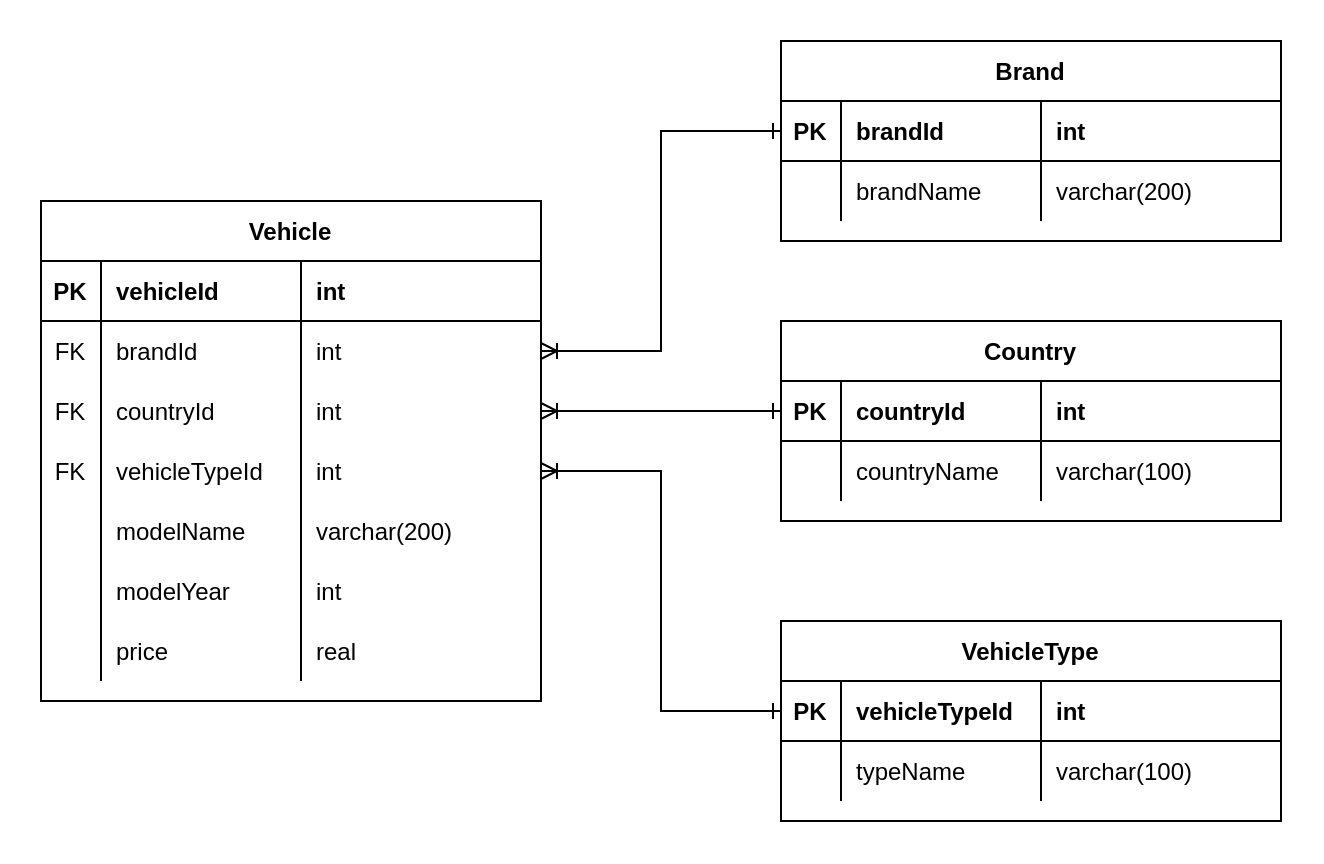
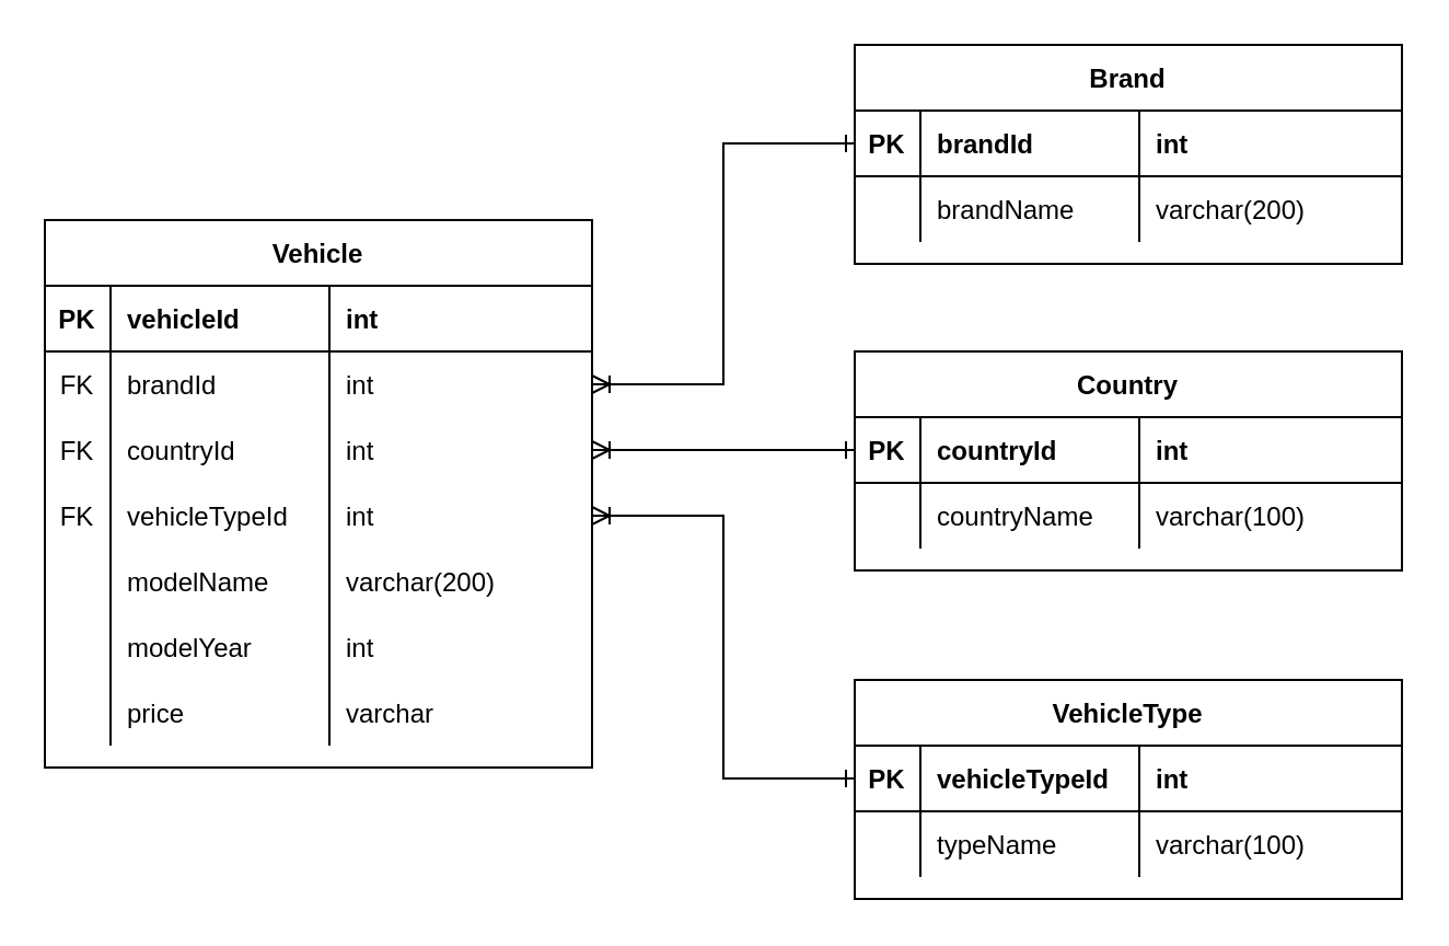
  <mxCell id="0" />
  <mxCell id="1" parent="0" />
  <mxCell id="2" value="Vehicle" style="shape=table;startSize=30;container=1;collapsible=1;childLayout=tableLayout;fixedRows=1;rowLines=0;fontStyle=1;align=center;resizeLast=1;" vertex="1" parent="1"><mxGeometry x="20" y="100" width="250" height="250" as="geometry" /></mxCell>
  <mxCell id="3" value="" style="shape=tableRow;horizontal=0;startSize=0;swimlaneHead=0;swimlaneBody=0;fillColor=none;collapsible=0;dropTarget=0;points=[[0,0.5],[1,0.5]];portConstraint=eastwest;top=0;left=0;right=0;bottom=1;" vertex="1" parent="2"><mxGeometry y="30" width="250" height="30" as="geometry" /></mxCell>
  <mxCell id="4" value="PK" style="shape=partialRectangle;connectable=0;fillColor=none;top=0;left=0;bottom=0;right=0;fontStyle=1;overflow=hidden;" vertex="1" parent="3"><mxGeometry width="30" height="30" as="geometry"><mxRectangle width="30" height="30" as="alternateBounds" /></mxGeometry></mxCell>
  <mxCell id="5" value="vehicleId" style="shape=partialRectangle;connectable=0;fillColor=none;top=0;left=0;bottom=0;right=0;align=left;spacingLeft=6;fontStyle=1;overflow=hidden;" vertex="1" parent="3"><mxGeometry x="30" width="100" height="30" as="geometry"><mxRectangle width="100" height="30" as="alternateBounds" /></mxGeometry></mxCell>
  <mxCell id="6" value="int" style="shape=partialRectangle;connectable=0;fillColor=none;top=0;left=0;bottom=0;right=0;align=left;spacingLeft=6;fontStyle=1;overflow=hidden;" vertex="1" parent="3"><mxGeometry x="130" width="120" height="30" as="geometry"><mxRectangle width="120" height="30" as="alternateBounds" /></mxGeometry></mxCell>
  <mxCell id="7" style="shape=tableRow;horizontal=0;startSize=0;swimlaneHead=0;swimlaneBody=0;fillColor=none;collapsible=0;dropTarget=0;points=[[0,0.5],[1,0.5]];portConstraint=eastwest;top=0;left=0;right=0;bottom=0;" vertex="1" parent="2"><mxGeometry y="60" width="250" height="30" as="geometry" /></mxCell>
  <mxCell id="8" value="FK" style="shape=partialRectangle;connectable=0;fillColor=none;top=0;left=0;bottom=0;right=0;editable=1;overflow=hidden;" vertex="1" parent="7"><mxGeometry width="30" height="30" as="geometry"><mxRectangle width="30" height="30" as="alternateBounds" /></mxGeometry></mxCell>
  <mxCell id="9" value="brandId" style="shape=partialRectangle;connectable=0;fillColor=none;top=0;left=0;bottom=0;right=0;align=left;spacingLeft=6;overflow=hidden;" vertex="1" parent="7"><mxGeometry x="30" width="100" height="30" as="geometry"><mxRectangle width="100" height="30" as="alternateBounds" /></mxGeometry></mxCell>
  <mxCell id="10" value="int" style="shape=partialRectangle;connectable=0;fillColor=none;top=0;left=0;bottom=0;right=0;align=left;spacingLeft=6;overflow=hidden;" vertex="1" parent="7"><mxGeometry x="130" width="120" height="30" as="geometry"><mxRectangle width="120" height="30" as="alternateBounds" /></mxGeometry></mxCell>
  <mxCell id="11" value="" style="shape=tableRow;horizontal=0;startSize=0;swimlaneHead=0;swimlaneBody=0;fillColor=none;collapsible=0;dropTarget=0;points=[[0,0.5],[1,0.5]];portConstraint=eastwest;top=0;left=0;right=0;bottom=0;" vertex="1" parent="2"><mxGeometry y="90" width="250" height="30" as="geometry" /></mxCell>
  <mxCell id="12" value="FK" style="shape=partialRectangle;connectable=0;fillColor=none;top=0;left=0;bottom=0;right=0;editable=1;overflow=hidden;" vertex="1" parent="11"><mxGeometry width="30" height="30" as="geometry"><mxRectangle width="30" height="30" as="alternateBounds" /></mxGeometry></mxCell>
  <mxCell id="13" value="countryId" style="shape=partialRectangle;connectable=0;fillColor=none;top=0;left=0;bottom=0;right=0;align=left;spacingLeft=6;overflow=hidden;" vertex="1" parent="11"><mxGeometry x="30" width="100" height="30" as="geometry"><mxRectangle width="100" height="30" as="alternateBounds" /></mxGeometry></mxCell>
  <mxCell id="14" value="int" style="shape=partialRectangle;connectable=0;fillColor=none;top=0;left=0;bottom=0;right=0;align=left;spacingLeft=6;overflow=hidden;" vertex="1" parent="11"><mxGeometry x="130" width="120" height="30" as="geometry"><mxRectangle width="120" height="30" as="alternateBounds" /></mxGeometry></mxCell>
  <mxCell id="15" style="shape=tableRow;horizontal=0;startSize=0;swimlaneHead=0;swimlaneBody=0;fillColor=none;collapsible=0;dropTarget=0;points=[[0,0.5],[1,0.5]];portConstraint=eastwest;top=0;left=0;right=0;bottom=0;" vertex="1" parent="2"><mxGeometry y="120" width="250" height="30" as="geometry" /></mxCell>
  <mxCell id="16" value="FK" style="shape=partialRectangle;connectable=0;fillColor=none;top=0;left=0;bottom=0;right=0;editable=1;overflow=hidden;" vertex="1" parent="15"><mxGeometry width="30" height="30" as="geometry"><mxRectangle width="30" height="30" as="alternateBounds" /></mxGeometry></mxCell>
  <mxCell id="17" value="vehicleTypeId" style="shape=partialRectangle;connectable=0;fillColor=none;top=0;left=0;bottom=0;right=0;align=left;spacingLeft=6;overflow=hidden;" vertex="1" parent="15"><mxGeometry x="30" width="100" height="30" as="geometry"><mxRectangle width="100" height="30" as="alternateBounds" /></mxGeometry></mxCell>
  <mxCell id="18" value="int" style="shape=partialRectangle;connectable=0;fillColor=none;top=0;left=0;bottom=0;right=0;align=left;spacingLeft=6;overflow=hidden;" vertex="1" parent="15"><mxGeometry x="130" width="120" height="30" as="geometry"><mxRectangle width="120" height="30" as="alternateBounds" /></mxGeometry></mxCell>
  <mxCell id="19" value="" style="shape=tableRow;horizontal=0;startSize=0;swimlaneHead=0;swimlaneBody=0;fillColor=none;collapsible=0;dropTarget=0;points=[[0,0.5],[1,0.5]];portConstraint=eastwest;top=0;left=0;right=0;bottom=0;" vertex="1" parent="2"><mxGeometry y="150" width="250" height="30" as="geometry" /></mxCell>
  <mxCell id="20" value="" style="shape=partialRectangle;connectable=0;fillColor=none;top=0;left=0;bottom=0;right=0;editable=1;overflow=hidden;" vertex="1" parent="19"><mxGeometry width="30" height="30" as="geometry"><mxRectangle width="30" height="30" as="alternateBounds" /></mxGeometry></mxCell>
  <mxCell id="21" value="modelName" style="shape=partialRectangle;connectable=0;fillColor=none;top=0;left=0;bottom=0;right=0;align=left;spacingLeft=6;overflow=hidden;" vertex="1" parent="19"><mxGeometry x="30" width="100" height="30" as="geometry"><mxRectangle width="100" height="30" as="alternateBounds" /></mxGeometry></mxCell>
  <mxCell id="22" value="varchar(200)" style="shape=partialRectangle;connectable=0;fillColor=none;top=0;left=0;bottom=0;right=0;align=left;spacingLeft=6;overflow=hidden;" vertex="1" parent="19"><mxGeometry x="130" width="120" height="30" as="geometry"><mxRectangle width="120" height="30" as="alternateBounds" /></mxGeometry></mxCell>
  <mxCell id="23" value="" style="shape=tableRow;horizontal=0;startSize=0;swimlaneHead=0;swimlaneBody=0;fillColor=none;collapsible=0;dropTarget=0;points=[[0,0.5],[1,0.5]];portConstraint=eastwest;top=0;left=0;right=0;bottom=0;" vertex="1" parent="2"><mxGeometry y="180" width="250" height="30" as="geometry" /></mxCell>
  <mxCell id="24" value="" style="shape=partialRectangle;connectable=0;fillColor=none;top=0;left=0;bottom=0;right=0;editable=1;overflow=hidden;" vertex="1" parent="23"><mxGeometry width="30" height="30" as="geometry"><mxRectangle width="30" height="30" as="alternateBounds" /></mxGeometry></mxCell>
  <mxCell id="25" value="modelYear" style="shape=partialRectangle;connectable=0;fillColor=none;top=0;left=0;bottom=0;right=0;align=left;spacingLeft=6;overflow=hidden;" vertex="1" parent="23"><mxGeometry x="30" width="100" height="30" as="geometry"><mxRectangle width="100" height="30" as="alternateBounds" /></mxGeometry></mxCell>
  <mxCell id="26" value="int" style="shape=partialRectangle;connectable=0;fillColor=none;top=0;left=0;bottom=0;right=0;align=left;spacingLeft=6;overflow=hidden;" vertex="1" parent="23"><mxGeometry x="130" width="120" height="30" as="geometry"><mxRectangle width="120" height="30" as="alternateBounds" /></mxGeometry></mxCell>
  <mxCell id="27" style="shape=tableRow;horizontal=0;startSize=0;swimlaneHead=0;swimlaneBody=0;fillColor=none;collapsible=0;dropTarget=0;points=[[0,0.5],[1,0.5]];portConstraint=eastwest;top=0;left=0;right=0;bottom=0;" vertex="1" parent="2"><mxGeometry y="210" width="250" height="30" as="geometry" /></mxCell>
  <mxCell id="28" style="shape=partialRectangle;connectable=0;fillColor=none;top=0;left=0;bottom=0;right=0;editable=1;overflow=hidden;" vertex="1" parent="27"><mxGeometry width="30" height="30" as="geometry"><mxRectangle width="30" height="30" as="alternateBounds" /></mxGeometry></mxCell>
  <mxCell id="29" value="price" style="shape=partialRectangle;connectable=0;fillColor=none;top=0;left=0;bottom=0;right=0;align=left;spacingLeft=6;overflow=hidden;" vertex="1" parent="27"><mxGeometry x="30" width="100" height="30" as="geometry"><mxRectangle width="100" height="30" as="alternateBounds" /></mxGeometry></mxCell>
- <mxCell id="30" value="real" style="shape=partialRectangle;connectable=0;fillColor=none;top=0;left=0;bottom=0;right=0;align=left;spacingLeft=6;overflow=hidden;" vertex="1" parent="27"><mxGeometry x="130" width="120" height="30" as="geometry"><mxRectangle width="120" height="30" as="alternateBounds" /></mxGeometry></mxCell>
+ <mxCell id="30" value="varchar" style="shape=partialRectangle;connectable=0;fillColor=none;top=0;left=0;bottom=0;right=0;align=left;spacingLeft=6;overflow=hidden;" vertex="1" parent="27"><mxGeometry x="130" width="120" height="30" as="geometry"><mxRectangle width="120" height="30" as="alternateBounds" /></mxGeometry></mxCell>
  <mxCell id="31" style="edgeStyle=orthogonalEdgeStyle;rounded=0;orthogonalLoop=1;jettySize=auto;html=1;entryX=1;entryY=0.5;entryDx=0;entryDy=0;endArrow=ERoneToMany;endFill=0;startArrow=ERone;startFill=0;exitX=0;exitY=0.5;exitDx=0;exitDy=0;" edge="1" parent="1" source="33" target="7"><mxGeometry relative="1" as="geometry" /></mxCell>
  <mxCell id="32" value="Brand" style="shape=table;startSize=30;container=1;collapsible=1;childLayout=tableLayout;fixedRows=1;rowLines=0;fontStyle=1;align=center;resizeLast=1;" vertex="1" parent="1"><mxGeometry x="390" y="20" width="250" height="100" as="geometry" /></mxCell>
  <mxCell id="33" value="" style="shape=tableRow;horizontal=0;startSize=0;swimlaneHead=0;swimlaneBody=0;fillColor=none;collapsible=0;dropTarget=0;points=[[0,0.5],[1,0.5]];portConstraint=eastwest;top=0;left=0;right=0;bottom=1;" vertex="1" parent="32"><mxGeometry y="30" width="250" height="30" as="geometry" /></mxCell>
  <mxCell id="34" value="PK" style="shape=partialRectangle;connectable=0;fillColor=none;top=0;left=0;bottom=0;right=0;fontStyle=1;overflow=hidden;" vertex="1" parent="33"><mxGeometry width="30" height="30" as="geometry"><mxRectangle width="30" height="30" as="alternateBounds" /></mxGeometry></mxCell>
  <mxCell id="35" value="brandId" style="shape=partialRectangle;connectable=0;fillColor=none;top=0;left=0;bottom=0;right=0;align=left;spacingLeft=6;fontStyle=1;overflow=hidden;" vertex="1" parent="33"><mxGeometry x="30" width="100" height="30" as="geometry"><mxRectangle width="100" height="30" as="alternateBounds" /></mxGeometry></mxCell>
  <mxCell id="36" value="int" style="shape=partialRectangle;connectable=0;fillColor=none;top=0;left=0;bottom=0;right=0;align=left;spacingLeft=6;fontStyle=1;overflow=hidden;" vertex="1" parent="33"><mxGeometry x="130" width="120" height="30" as="geometry"><mxRectangle width="120" height="30" as="alternateBounds" /></mxGeometry></mxCell>
  <mxCell id="37" value="" style="shape=tableRow;horizontal=0;startSize=0;swimlaneHead=0;swimlaneBody=0;fillColor=none;collapsible=0;dropTarget=0;points=[[0,0.5],[1,0.5]];portConstraint=eastwest;top=0;left=0;right=0;bottom=0;" vertex="1" parent="32"><mxGeometry y="60" width="250" height="30" as="geometry" /></mxCell>
  <mxCell id="38" value="" style="shape=partialRectangle;connectable=0;fillColor=none;top=0;left=0;bottom=0;right=0;editable=1;overflow=hidden;" vertex="1" parent="37"><mxGeometry width="30" height="30" as="geometry"><mxRectangle width="30" height="30" as="alternateBounds" /></mxGeometry></mxCell>
  <mxCell id="39" value="brandName" style="shape=partialRectangle;connectable=0;fillColor=none;top=0;left=0;bottom=0;right=0;align=left;spacingLeft=6;overflow=hidden;" vertex="1" parent="37"><mxGeometry x="30" width="100" height="30" as="geometry"><mxRectangle width="100" height="30" as="alternateBounds" /></mxGeometry></mxCell>
  <mxCell id="40" value="varchar(200)" style="shape=partialRectangle;connectable=0;fillColor=none;top=0;left=0;bottom=0;right=0;align=left;spacingLeft=6;overflow=hidden;" vertex="1" parent="37"><mxGeometry x="130" width="120" height="30" as="geometry"><mxRectangle width="120" height="30" as="alternateBounds" /></mxGeometry></mxCell>
  <mxCell id="41" style="edgeStyle=orthogonalEdgeStyle;rounded=0;orthogonalLoop=1;jettySize=auto;html=1;endArrow=ERoneToMany;endFill=0;startArrow=ERone;startFill=0;exitX=0;exitY=0.5;exitDx=0;exitDy=0;" edge="1" parent="1" source="43" target="11"><mxGeometry relative="1" as="geometry"><mxPoint x="360" y="310" as="sourcePoint" /></mxGeometry></mxCell>
  <mxCell id="42" value="Country" style="shape=table;startSize=30;container=1;collapsible=1;childLayout=tableLayout;fixedRows=1;rowLines=0;fontStyle=1;align=center;resizeLast=1;" vertex="1" parent="1"><mxGeometry x="390" y="160" width="250" height="100.0" as="geometry" /></mxCell>
  <mxCell id="43" value="" style="shape=tableRow;horizontal=0;startSize=0;swimlaneHead=0;swimlaneBody=0;fillColor=none;collapsible=0;dropTarget=0;points=[[0,0.5],[1,0.5]];portConstraint=eastwest;top=0;left=0;right=0;bottom=1;" vertex="1" parent="42"><mxGeometry y="30" width="250" height="30" as="geometry" /></mxCell>
  <mxCell id="44" value="PK" style="shape=partialRectangle;connectable=0;fillColor=none;top=0;left=0;bottom=0;right=0;fontStyle=1;overflow=hidden;" vertex="1" parent="43"><mxGeometry width="30" height="30" as="geometry"><mxRectangle width="30" height="30" as="alternateBounds" /></mxGeometry></mxCell>
  <mxCell id="45" value="countryId" style="shape=partialRectangle;connectable=0;fillColor=none;top=0;left=0;bottom=0;right=0;align=left;spacingLeft=6;fontStyle=1;overflow=hidden;" vertex="1" parent="43"><mxGeometry x="30" width="100" height="30" as="geometry"><mxRectangle width="100" height="30" as="alternateBounds" /></mxGeometry></mxCell>
  <mxCell id="46" value="int" style="shape=partialRectangle;connectable=0;fillColor=none;top=0;left=0;bottom=0;right=0;align=left;spacingLeft=6;fontStyle=1;overflow=hidden;" vertex="1" parent="43"><mxGeometry x="130" width="120" height="30" as="geometry"><mxRectangle width="120" height="30" as="alternateBounds" /></mxGeometry></mxCell>
  <mxCell id="47" value="" style="shape=tableRow;horizontal=0;startSize=0;swimlaneHead=0;swimlaneBody=0;fillColor=none;collapsible=0;dropTarget=0;points=[[0,0.5],[1,0.5]];portConstraint=eastwest;top=0;left=0;right=0;bottom=0;" vertex="1" parent="42"><mxGeometry y="60" width="250" height="30" as="geometry" /></mxCell>
  <mxCell id="48" value="" style="shape=partialRectangle;connectable=0;fillColor=none;top=0;left=0;bottom=0;right=0;editable=1;overflow=hidden;" vertex="1" parent="47"><mxGeometry width="30" height="30" as="geometry"><mxRectangle width="30" height="30" as="alternateBounds" /></mxGeometry></mxCell>
  <mxCell id="49" value="countryName" style="shape=partialRectangle;connectable=0;fillColor=none;top=0;left=0;bottom=0;right=0;align=left;spacingLeft=6;overflow=hidden;" vertex="1" parent="47"><mxGeometry x="30" width="100" height="30" as="geometry"><mxRectangle width="100" height="30" as="alternateBounds" /></mxGeometry></mxCell>
  <mxCell id="50" value="varchar(100)" style="shape=partialRectangle;connectable=0;fillColor=none;top=0;left=0;bottom=0;right=0;align=left;spacingLeft=6;overflow=hidden;" vertex="1" parent="47"><mxGeometry x="130" width="120" height="30" as="geometry"><mxRectangle width="120" height="30" as="alternateBounds" /></mxGeometry></mxCell>
  <mxCell id="51" style="edgeStyle=orthogonalEdgeStyle;rounded=0;orthogonalLoop=1;jettySize=auto;html=1;entryX=1;entryY=0.5;entryDx=0;entryDy=0;startArrow=ERone;startFill=0;endArrow=ERoneToMany;endFill=0;exitX=0;exitY=0.5;exitDx=0;exitDy=0;" edge="1" parent="1" source="53" target="15"><mxGeometry relative="1" as="geometry" /></mxCell>
  <mxCell id="52" value="VehicleType" style="shape=table;startSize=30;container=1;collapsible=1;childLayout=tableLayout;fixedRows=1;rowLines=0;fontStyle=1;align=center;resizeLast=1;" vertex="1" parent="1"><mxGeometry x="390" y="310" width="250" height="100.0" as="geometry" /></mxCell>
  <mxCell id="53" value="" style="shape=tableRow;horizontal=0;startSize=0;swimlaneHead=0;swimlaneBody=0;fillColor=none;collapsible=0;dropTarget=0;points=[[0,0.5],[1,0.5]];portConstraint=eastwest;top=0;left=0;right=0;bottom=1;" vertex="1" parent="52"><mxGeometry y="30" width="250" height="30" as="geometry" /></mxCell>
  <mxCell id="54" value="PK" style="shape=partialRectangle;connectable=0;fillColor=none;top=0;left=0;bottom=0;right=0;fontStyle=1;overflow=hidden;" vertex="1" parent="53"><mxGeometry width="30" height="30" as="geometry"><mxRectangle width="30" height="30" as="alternateBounds" /></mxGeometry></mxCell>
  <mxCell id="55" value="vehicleTypeId" style="shape=partialRectangle;connectable=0;fillColor=none;top=0;left=0;bottom=0;right=0;align=left;spacingLeft=6;fontStyle=1;overflow=hidden;" vertex="1" parent="53"><mxGeometry x="30" width="100" height="30" as="geometry"><mxRectangle width="100" height="30" as="alternateBounds" /></mxGeometry></mxCell>
  <mxCell id="56" value="int" style="shape=partialRectangle;connectable=0;fillColor=none;top=0;left=0;bottom=0;right=0;align=left;spacingLeft=6;fontStyle=1;overflow=hidden;" vertex="1" parent="53"><mxGeometry x="130" width="120" height="30" as="geometry"><mxRectangle width="120" height="30" as="alternateBounds" /></mxGeometry></mxCell>
  <mxCell id="57" value="" style="shape=tableRow;horizontal=0;startSize=0;swimlaneHead=0;swimlaneBody=0;fillColor=none;collapsible=0;dropTarget=0;points=[[0,0.5],[1,0.5]];portConstraint=eastwest;top=0;left=0;right=0;bottom=0;" vertex="1" parent="52"><mxGeometry y="60" width="250" height="30" as="geometry" /></mxCell>
  <mxCell id="58" value="" style="shape=partialRectangle;connectable=0;fillColor=none;top=0;left=0;bottom=0;right=0;editable=1;overflow=hidden;" vertex="1" parent="57"><mxGeometry width="30" height="30" as="geometry"><mxRectangle width="30" height="30" as="alternateBounds" /></mxGeometry></mxCell>
  <mxCell id="59" value="typeName" style="shape=partialRectangle;connectable=0;fillColor=none;top=0;left=0;bottom=0;right=0;align=left;spacingLeft=6;overflow=hidden;" vertex="1" parent="57"><mxGeometry x="30" width="100" height="30" as="geometry"><mxRectangle width="100" height="30" as="alternateBounds" /></mxGeometry></mxCell>
  <mxCell id="60" value="varchar(100)" style="shape=partialRectangle;connectable=0;fillColor=none;top=0;left=0;bottom=0;right=0;align=left;spacingLeft=6;overflow=hidden;" vertex="1" parent="57"><mxGeometry x="130" width="120" height="30" as="geometry"><mxRectangle width="120" height="30" as="alternateBounds" /></mxGeometry></mxCell>
